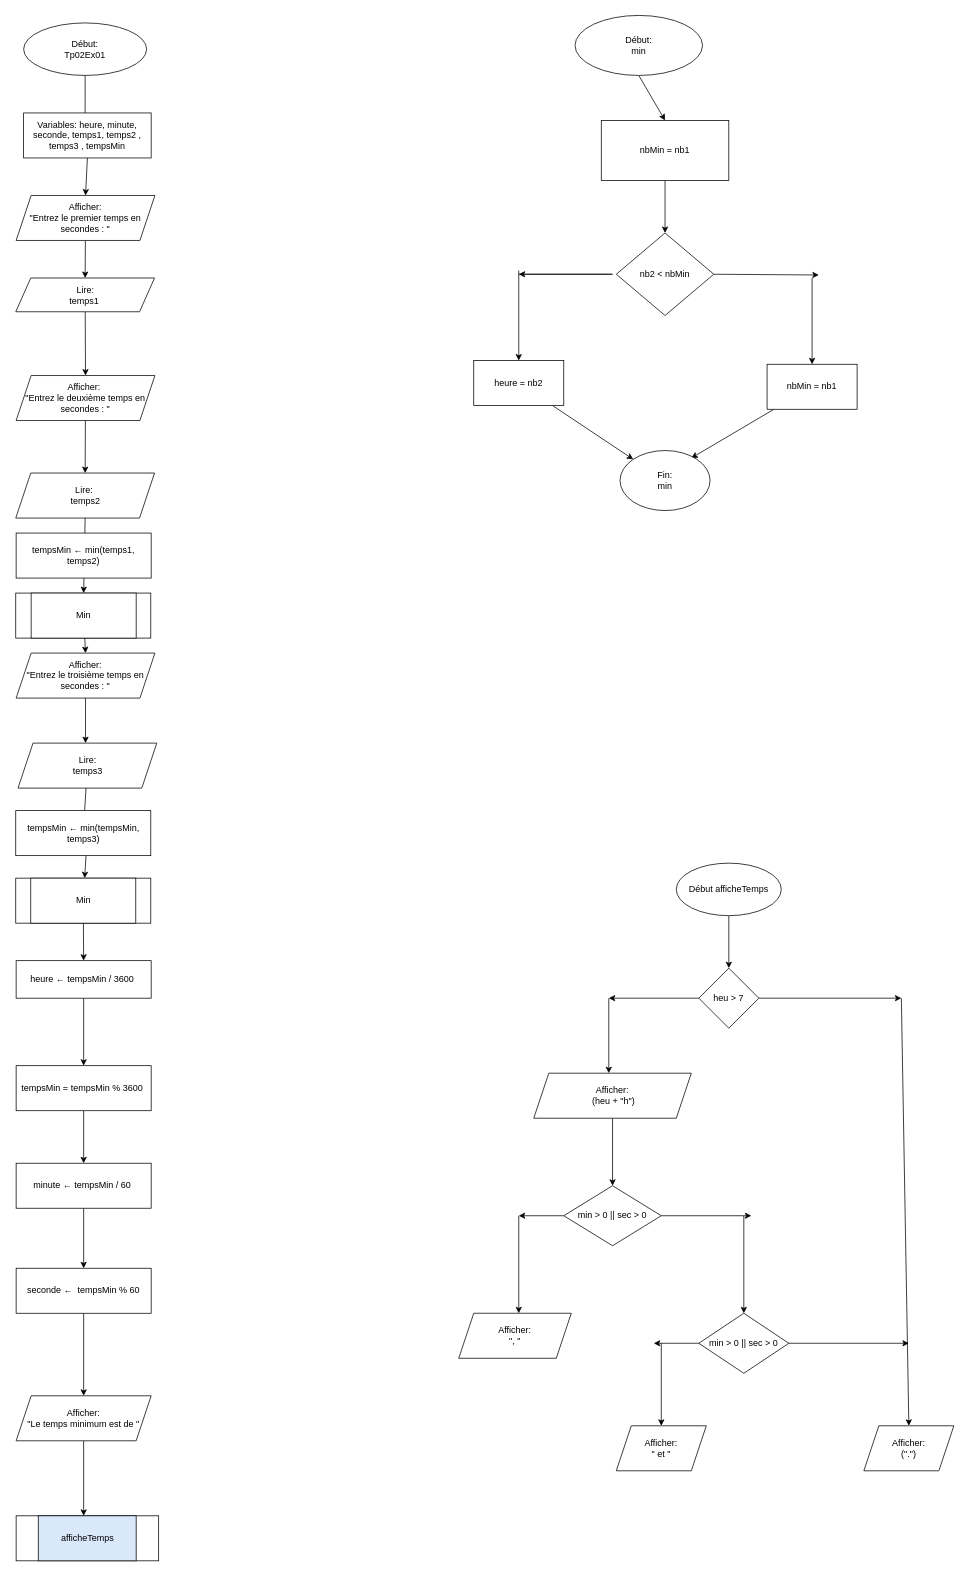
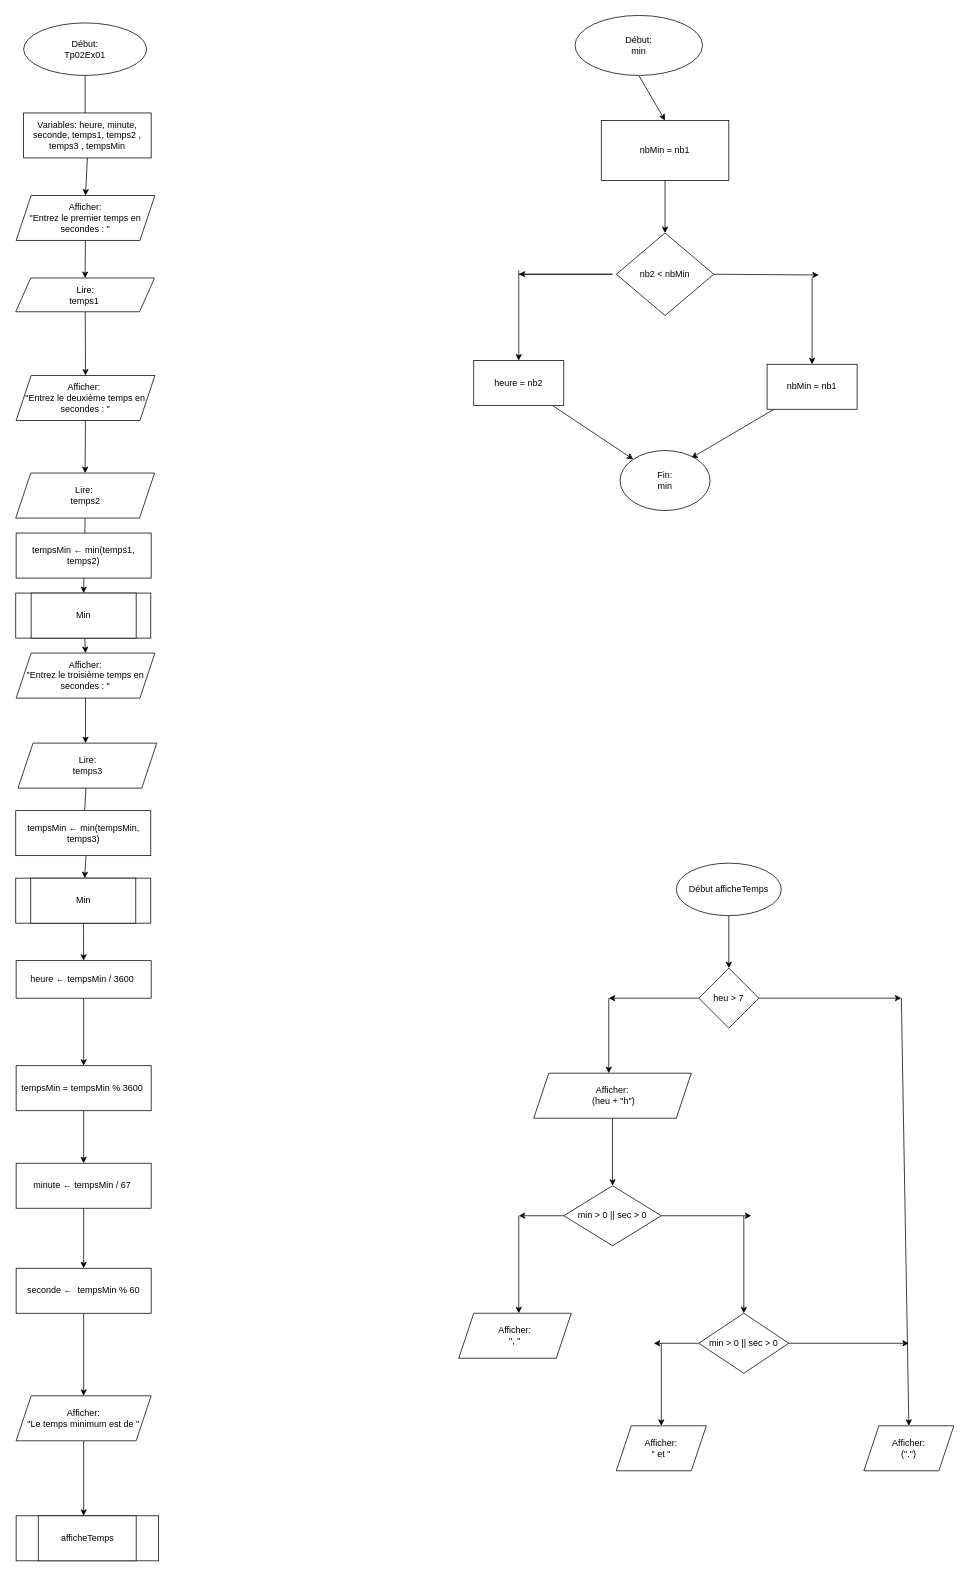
  <mxCell id="0" />
  <mxCell id="1" parent="0" />
  <mxCell id="2" style="edgeStyle=none;html=1;exitX=0.5;exitY=1;exitDx=0;exitDy=0;entryX=0.482;entryY=0.167;entryDx=0;entryDy=0;entryPerimeter=0;" edge="1" parent="1" source="3" target="5"><mxGeometry relative="1" as="geometry" /></mxCell>
  <mxCell id="3" value="Début:&lt;br&gt;Tp02Ex01" style="ellipse;whiteSpace=wrap;html=1;" vertex="1" parent="1"><mxGeometry x="31" y="30" width="164" height="70" as="geometry" /></mxCell>
  <mxCell id="4" style="edgeStyle=none;html=1;exitX=0.5;exitY=1;exitDx=0;exitDy=0;entryX=0.5;entryY=0;entryDx=0;entryDy=0;" edge="1" parent="1" source="5" target="7"><mxGeometry relative="1" as="geometry" /></mxCell>
  <mxCell id="5" value="Variables: heure, minute, seconde, temps1, temps2 , temps3 , tempsMin" style="rounded=0;whiteSpace=wrap;html=1;" vertex="1" parent="1"><mxGeometry x="31" y="150" width="170" height="60" as="geometry" /></mxCell>
  <mxCell id="6" style="edgeStyle=none;html=1;entryX=0.5;entryY=0;entryDx=0;entryDy=0;" edge="1" parent="1" source="7" target="9"><mxGeometry relative="1" as="geometry" /></mxCell>
  <mxCell id="7" value="Afficher:&lt;br&gt;&quot;Entrez le premier temps en secondes : &quot;" style="shape=parallelogram;perimeter=parallelogramPerimeter;whiteSpace=wrap;html=1;fixedSize=1;" vertex="1" parent="1"><mxGeometry x="21" y="260" width="185" height="60" as="geometry" /></mxCell>
  <mxCell id="8" style="edgeStyle=none;html=1;entryX=0.5;entryY=0;entryDx=0;entryDy=0;" edge="1" parent="1" source="9" target="11"><mxGeometry relative="1" as="geometry" /></mxCell>
  <mxCell id="9" value="Lire:&lt;br&gt;temps1&amp;nbsp;" style="shape=parallelogram;perimeter=parallelogramPerimeter;whiteSpace=wrap;html=1;fixedSize=1;" vertex="1" parent="1"><mxGeometry x="20.5" y="370" width="185" height="45" as="geometry" /></mxCell>
  <mxCell id="10" style="edgeStyle=none;html=1;entryX=0.5;entryY=0;entryDx=0;entryDy=0;" edge="1" parent="1" source="11" target="13"><mxGeometry relative="1" as="geometry" /></mxCell>
  <mxCell id="11" value="Afficher:&amp;nbsp;&lt;br&gt;&quot;Entrez le deuxième temps en secondes : &quot;" style="shape=parallelogram;perimeter=parallelogramPerimeter;whiteSpace=wrap;html=1;fixedSize=1;" vertex="1" parent="1"><mxGeometry x="21" y="500" width="185" height="60" as="geometry" /></mxCell>
  <mxCell id="12" style="edgeStyle=none;html=1;exitX=0.5;exitY=1;exitDx=0;exitDy=0;entryX=0.5;entryY=0;entryDx=0;entryDy=0;" edge="1" parent="1" source="13" target="16"><mxGeometry relative="1" as="geometry" /></mxCell>
  <mxCell id="13" value="Lire:&amp;nbsp;&lt;br&gt;temps2" style="shape=parallelogram;perimeter=parallelogramPerimeter;whiteSpace=wrap;html=1;fixedSize=1;" vertex="1" parent="1"><mxGeometry x="20.5" y="630" width="185" height="60" as="geometry" /></mxCell>
  <mxCell id="14" value="" style="rounded=0;whiteSpace=wrap;html=1;" vertex="1" parent="1"><mxGeometry x="20.5" y="790" width="180" height="60" as="geometry" /></mxCell>
  <mxCell id="15" style="edgeStyle=none;html=1;entryX=0.5;entryY=0;entryDx=0;entryDy=0;" edge="1" parent="1" source="16" target="32"><mxGeometry relative="1" as="geometry" /></mxCell>
  <mxCell id="16" value="Min" style="rounded=0;whiteSpace=wrap;html=1;" vertex="1" parent="1"><mxGeometry x="41" y="790" width="140" height="60" as="geometry" /></mxCell>
  <mxCell id="17" style="edgeStyle=none;html=1;exitX=0.5;exitY=1;exitDx=0;exitDy=0;entryX=0.5;entryY=0;entryDx=0;entryDy=0;" edge="1" parent="1" source="18" target="23"><mxGeometry relative="1" as="geometry" /></mxCell>
  <mxCell id="18" value="Début:&lt;br&gt;min" style="ellipse;whiteSpace=wrap;html=1;" vertex="1" parent="1"><mxGeometry x="766" y="20" width="170" height="80" as="geometry" /></mxCell>
  <mxCell id="19" style="edgeStyle=none;html=1;" edge="1" parent="1"><mxGeometry relative="1" as="geometry"><mxPoint x="691" y="365" as="targetPoint" /><mxPoint x="691" y="365" as="sourcePoint" /><Array as="points"><mxPoint x="821" y="365" /></Array></mxGeometry></mxCell>
  <mxCell id="20" style="edgeStyle=none;html=1;exitX=1;exitY=0.5;exitDx=0;exitDy=0;" edge="1" parent="1" source="21"><mxGeometry relative="1" as="geometry"><mxPoint x="1091" y="366" as="targetPoint" /></mxGeometry></mxCell>
  <mxCell id="21" value="nb2 &amp;lt; nbMin" style="rhombus;whiteSpace=wrap;html=1;" vertex="1" parent="1"><mxGeometry x="821" y="310" width="130" height="110" as="geometry" /></mxCell>
  <mxCell id="22" style="edgeStyle=none;html=1;exitX=0.5;exitY=1;exitDx=0;exitDy=0;entryX=0.5;entryY=0;entryDx=0;entryDy=0;" edge="1" parent="1" source="23" target="21"><mxGeometry relative="1" as="geometry" /></mxCell>
  <mxCell id="23" value="nbMin = nb1" style="rounded=0;whiteSpace=wrap;html=1;" vertex="1" parent="1"><mxGeometry x="801" y="160" width="170" height="80" as="geometry" /></mxCell>
  <mxCell id="24" value="" style="endArrow=classic;html=1;" edge="1" parent="1"><mxGeometry width="50" height="50" relative="1" as="geometry"><mxPoint x="691" y="360" as="sourcePoint" /><mxPoint x="691" y="480" as="targetPoint" /><Array as="points"><mxPoint x="691" y="380" /></Array></mxGeometry></mxCell>
  <mxCell id="25" style="edgeStyle=none;html=1;" edge="1" parent="1" source="26" target="30"><mxGeometry relative="1" as="geometry"><mxPoint x="841" y="610" as="targetPoint" /></mxGeometry></mxCell>
  <mxCell id="26" value="heure = nb2" style="rounded=0;whiteSpace=wrap;html=1;" vertex="1" parent="1"><mxGeometry x="631" y="480" width="120" height="60" as="geometry" /></mxCell>
  <mxCell id="27" style="edgeStyle=none;html=1;entryX=0.5;entryY=1;entryDx=0;entryDy=0;" edge="1" parent="1" target="29"><mxGeometry relative="1" as="geometry"><mxPoint x="1082" y="360" as="targetPoint" /><mxPoint x="1082" y="370" as="sourcePoint" /></mxGeometry></mxCell>
  <mxCell id="28" style="edgeStyle=none;html=1;" edge="1" parent="1" source="29"><mxGeometry relative="1" as="geometry"><mxPoint x="921" y="610" as="targetPoint" /></mxGeometry></mxCell>
  <mxCell id="29" value="nbMin = nb1" style="rounded=0;whiteSpace=wrap;html=1;direction=west;" vertex="1" parent="1"><mxGeometry x="1022" y="485" width="120" height="60" as="geometry" /></mxCell>
  <mxCell id="30" value="Fin:&lt;br&gt;min" style="ellipse;whiteSpace=wrap;html=1;" vertex="1" parent="1"><mxGeometry x="826" y="600" width="120" height="80" as="geometry" /></mxCell>
  <mxCell id="31" style="edgeStyle=none;html=1;" edge="1" parent="1" source="32"><mxGeometry relative="1" as="geometry"><mxPoint x="113.5" y="990" as="targetPoint" /></mxGeometry></mxCell>
  <mxCell id="32" value="Afficher:&lt;br&gt;&quot;Entrez le troisième temps en secondes : &quot;" style="shape=parallelogram;perimeter=parallelogramPerimeter;whiteSpace=wrap;html=1;fixedSize=1;" vertex="1" parent="1"><mxGeometry x="21" y="870" width="185" height="60" as="geometry" /></mxCell>
  <mxCell id="33" style="edgeStyle=none;html=1;startArrow=none;" edge="1" parent="1" source="42" target="35"><mxGeometry relative="1" as="geometry"><mxPoint x="116" y="1130" as="targetPoint" /><Array as="points"><mxPoint x="116" y="1110" /></Array></mxGeometry></mxCell>
  <mxCell id="34" value="Lire:&lt;br&gt;temps3" style="shape=parallelogram;perimeter=parallelogramPerimeter;whiteSpace=wrap;html=1;fixedSize=1;" vertex="1" parent="1"><mxGeometry x="23.5" y="990" width="185" height="60" as="geometry" /></mxCell>
  <mxCell id="35" value="" style="rounded=0;whiteSpace=wrap;html=1;" vertex="1" parent="1"><mxGeometry x="20.5" y="1170" width="180" height="60" as="geometry" /></mxCell>
  <mxCell id="36" style="edgeStyle=none;html=1;" edge="1" parent="1" source="37"><mxGeometry relative="1" as="geometry"><mxPoint x="111" y="1280" as="targetPoint" /></mxGeometry></mxCell>
  <mxCell id="37" value="Min" style="rounded=0;whiteSpace=wrap;html=1;" vertex="1" parent="1"><mxGeometry x="40.5" y="1170" width="140" height="60" as="geometry" /></mxCell>
  <mxCell id="38" style="edgeStyle=none;html=1;" edge="1" parent="1" source="39"><mxGeometry relative="1" as="geometry"><mxPoint x="111" y="1420" as="targetPoint" /></mxGeometry></mxCell>
  <mxCell id="39" value="&lt;br&gt;heure&amp;nbsp;&lt;span style=&quot;text-align: left;&quot;&gt;← tempsMin / 3600&amp;nbsp;&lt;/span&gt;&lt;br&gt;&amp;nbsp;&lt;span style=&quot;color: rgba(0, 0, 0, 0); font-family: monospace; font-size: 0px; text-align: start;&quot;&gt;%3CmxGraphModel%3E%3Croot%3E%3CmxCell%20id%3D%220%22%2F%3E%3CmxCell%20id%3D%221%22%20parent%3D%220%22%2F%3E%3CmxCell%20id%3D%222%22%20value%3D%22%E2%86%90%22%20style%3D%22text%3BwhiteSpace%3Dwrap%3Bhtml%3D1%3B%22%20vertex%3D%221%22%20parent%3D%221%22%3E%3CmxGeometry%20x%3D%22130%22%20y%3D%22790%22%20width%3D%2250%22%20height%3D%2240%22%20as%3D%22geometry%22%2F%3E%3C%2FmxCell%3E%3C%2Froot%3E%3C%2FmxGraphModel%3E&lt;/span&gt;&amp;nbsp;" style="rounded=0;whiteSpace=wrap;html=1;" vertex="1" parent="1"><mxGeometry x="21" y="1280" width="180" height="50" as="geometry" /></mxCell>
  <mxCell id="40" value="tempsMin&amp;nbsp;← min(temps1, temps2)" style="rounded=0;whiteSpace=wrap;html=1;" vertex="1" parent="1"><mxGeometry x="21" y="710" width="180" height="60" as="geometry" /></mxCell>
  <mxCell id="41" value="" style="edgeStyle=none;html=1;endArrow=none;" edge="1" parent="1" source="34" target="42"><mxGeometry relative="1" as="geometry"><mxPoint x="112.333" y="1170" as="targetPoint" /><mxPoint x="116" y="1050" as="sourcePoint" /><Array as="points" /></mxGeometry></mxCell>
  <mxCell id="42" value="tempsMin&amp;nbsp;← min(tempsMin, temps3)" style="rounded=0;whiteSpace=wrap;html=1;" vertex="1" parent="1"><mxGeometry x="20.5" y="1080" width="180" height="60" as="geometry" /></mxCell>
  <mxCell id="43" style="edgeStyle=none;html=1;" edge="1" parent="1" source="44"><mxGeometry relative="1" as="geometry"><mxPoint x="111" y="1550" as="targetPoint" /></mxGeometry></mxCell>
  <mxCell id="44" value="tempsMin = tempsMin % 3600&amp;nbsp;" style="rounded=0;whiteSpace=wrap;html=1;" vertex="1" parent="1"><mxGeometry x="21" y="1420" width="180" height="60" as="geometry" /></mxCell>
  <mxCell id="45" style="edgeStyle=none;html=1;" edge="1" parent="1" source="46"><mxGeometry relative="1" as="geometry"><mxPoint x="111" y="1690" as="targetPoint" /></mxGeometry></mxCell>
- <mxCell id="46" value="minute&amp;nbsp;&lt;span style=&quot;text-align: left;&quot;&gt;← tempsMin / 60&amp;nbsp;&lt;/span&gt;" style="rounded=0;whiteSpace=wrap;html=1;" vertex="1" parent="1"><mxGeometry x="21" y="1550" width="180" height="60" as="geometry" /></mxCell>
+ <mxCell id="46" value="minute&amp;nbsp;&lt;span style=&quot;text-align: left;&quot;&gt;← tempsMin / 67&amp;nbsp;&lt;/span&gt;" style="rounded=0;whiteSpace=wrap;html=1;" vertex="1" parent="1"><mxGeometry x="21" y="1550" width="180" height="60" as="geometry" /></mxCell>
  <mxCell id="47" style="edgeStyle=none;html=1;" edge="1" parent="1" source="48"><mxGeometry relative="1" as="geometry"><mxPoint x="111" y="1860" as="targetPoint" /></mxGeometry></mxCell>
  <mxCell id="48" value="seconde&amp;nbsp;&lt;span style=&quot;text-align: left;&quot;&gt;←&amp;nbsp; tempsMin % 60&lt;/span&gt;" style="rounded=0;whiteSpace=wrap;html=1;" vertex="1" parent="1"><mxGeometry x="21" y="1690" width="180" height="60" as="geometry" /></mxCell>
  <mxCell id="49" style="edgeStyle=none;html=1;" edge="1" parent="1" source="50"><mxGeometry relative="1" as="geometry"><mxPoint x="111" y="2020" as="targetPoint" /></mxGeometry></mxCell>
  <mxCell id="50" value="Afficher:&lt;br&gt;&quot;Le temps minimum est de &quot;" style="shape=parallelogram;perimeter=parallelogramPerimeter;whiteSpace=wrap;html=1;fixedSize=1;" vertex="1" parent="1"><mxGeometry x="21" y="1860" width="180" height="60" as="geometry" /></mxCell>
  <mxCell id="51" value="" style="rounded=0;whiteSpace=wrap;html=1;" vertex="1" parent="1"><mxGeometry x="21" y="2020" width="190" height="60" as="geometry" /></mxCell>
- <mxCell id="52" value="afficheTemps" style="rounded=0;whiteSpace=wrap;html=1;fillColor=#dae8fc;" vertex="1" parent="1"><mxGeometry x="50.5" y="2020" width="130.5" height="60" as="geometry" /></mxCell>
+ <mxCell id="52" value="afficheTemps" style="rounded=0;whiteSpace=wrap;html=1;" vertex="1" parent="1"><mxGeometry x="50.5" y="2020" width="130.5" height="60" as="geometry" /></mxCell>
  <mxCell id="53" style="edgeStyle=none;html=1;" edge="1" parent="1" source="54"><mxGeometry relative="1" as="geometry"><mxPoint x="971" y="1290" as="targetPoint" /></mxGeometry></mxCell>
  <mxCell id="54" value="Début afficheTemps" style="ellipse;whiteSpace=wrap;html=1;" vertex="1" parent="1"><mxGeometry x="901" y="1150" width="140" height="70" as="geometry" /></mxCell>
  <mxCell id="55" style="edgeStyle=none;html=1;" edge="1" parent="1" source="57"><mxGeometry relative="1" as="geometry"><mxPoint x="811" y="1330" as="targetPoint" /></mxGeometry></mxCell>
  <mxCell id="56" style="edgeStyle=none;html=1;" edge="1" parent="1" source="57"><mxGeometry relative="1" as="geometry"><mxPoint x="1201" y="1330" as="targetPoint" /></mxGeometry></mxCell>
  <mxCell id="57" value="heu &amp;gt; 7" style="rhombus;whiteSpace=wrap;html=1;" vertex="1" parent="1"><mxGeometry x="931" y="1290" width="80" height="80" as="geometry" /></mxCell>
  <mxCell id="58" value="" style="endArrow=classic;html=1;" edge="1" parent="1"><mxGeometry width="50" height="50" relative="1" as="geometry"><mxPoint x="811" y="1330" as="sourcePoint" /><mxPoint x="811" y="1430" as="targetPoint" /></mxGeometry></mxCell>
  <mxCell id="59" style="edgeStyle=none;html=1;entryX=0.5;entryY=0;entryDx=0;entryDy=0;" edge="1" parent="1" source="60" target="64"><mxGeometry relative="1" as="geometry" /></mxCell>
  <mxCell id="60" value="Afficher:&lt;br&gt;&amp;nbsp;(heu + &quot;h&quot;)" style="shape=parallelogram;perimeter=parallelogramPerimeter;whiteSpace=wrap;html=1;fixedSize=1;" vertex="1" parent="1"><mxGeometry x="711" y="1430" width="210" height="60" as="geometry" /></mxCell>
  <mxCell id="61" value="" style="endArrow=classic;html=1;entryX=0.5;entryY=0;entryDx=0;entryDy=0;" edge="1" parent="1" target="73"><mxGeometry width="50" height="50" relative="1" as="geometry"><mxPoint x="1201" y="1330" as="sourcePoint" /><mxPoint x="1201" y="1430" as="targetPoint" /></mxGeometry></mxCell>
  <mxCell id="62" style="edgeStyle=none;html=1;" edge="1" parent="1" source="64"><mxGeometry relative="1" as="geometry"><mxPoint x="691" y="1620" as="targetPoint" /></mxGeometry></mxCell>
  <mxCell id="63" style="edgeStyle=none;html=1;" edge="1" parent="1" source="64"><mxGeometry relative="1" as="geometry"><mxPoint x="1001" y="1620" as="targetPoint" /></mxGeometry></mxCell>
  <mxCell id="64" value="min &amp;gt; 0 || sec &amp;gt; 0" style="rhombus;whiteSpace=wrap;html=1;" vertex="1" parent="1"><mxGeometry x="751" y="1580" width="130" height="80" as="geometry" /></mxCell>
  <mxCell id="65" value="" style="endArrow=classic;html=1;" edge="1" parent="1"><mxGeometry width="50" height="50" relative="1" as="geometry"><mxPoint x="691" y="1620" as="sourcePoint" /><mxPoint x="691" y="1750" as="targetPoint" /></mxGeometry></mxCell>
  <mxCell id="66" value="Afficher:&lt;br&gt;&quot;, &quot;" style="shape=parallelogram;perimeter=parallelogramPerimeter;whiteSpace=wrap;html=1;fixedSize=1;" vertex="1" parent="1"><mxGeometry x="611" y="1750" width="150" height="60" as="geometry" /></mxCell>
  <mxCell id="67" value="" style="endArrow=classic;html=1;" edge="1" parent="1"><mxGeometry width="50" height="50" relative="1" as="geometry"><mxPoint x="991" y="1620" as="sourcePoint" /><mxPoint x="991" y="1750" as="targetPoint" /></mxGeometry></mxCell>
  <mxCell id="68" style="edgeStyle=none;html=1;" edge="1" parent="1" source="70"><mxGeometry relative="1" as="geometry"><mxPoint x="871" y="1790" as="targetPoint" /></mxGeometry></mxCell>
  <mxCell id="69" style="edgeStyle=none;html=1;" edge="1" parent="1" source="70"><mxGeometry relative="1" as="geometry"><mxPoint x="1211" y="1790" as="targetPoint" /></mxGeometry></mxCell>
  <mxCell id="70" value="min &amp;gt; 0 || sec &amp;gt; 0" style="rhombus;whiteSpace=wrap;html=1;" vertex="1" parent="1"><mxGeometry x="931" y="1750" width="120" height="80" as="geometry" /></mxCell>
  <mxCell id="71" value="" style="endArrow=classic;html=1;" edge="1" parent="1"><mxGeometry width="50" height="50" relative="1" as="geometry"><mxPoint x="881" y="1790" as="sourcePoint" /><mxPoint x="881" y="1900" as="targetPoint" /></mxGeometry></mxCell>
  <mxCell id="72" value="Afficher:&lt;br&gt;&quot; et &quot;" style="shape=parallelogram;perimeter=parallelogramPerimeter;whiteSpace=wrap;html=1;fixedSize=1;" vertex="1" parent="1"><mxGeometry x="821" y="1900" width="120" height="60" as="geometry" /></mxCell>
  <mxCell id="73" value="Afficher:&lt;br&gt;(&quot;.&quot;)" style="shape=parallelogram;perimeter=parallelogramPerimeter;whiteSpace=wrap;html=1;fixedSize=1;" vertex="1" parent="1"><mxGeometry x="1151" y="1900" width="120" height="60" as="geometry" /></mxCell>
